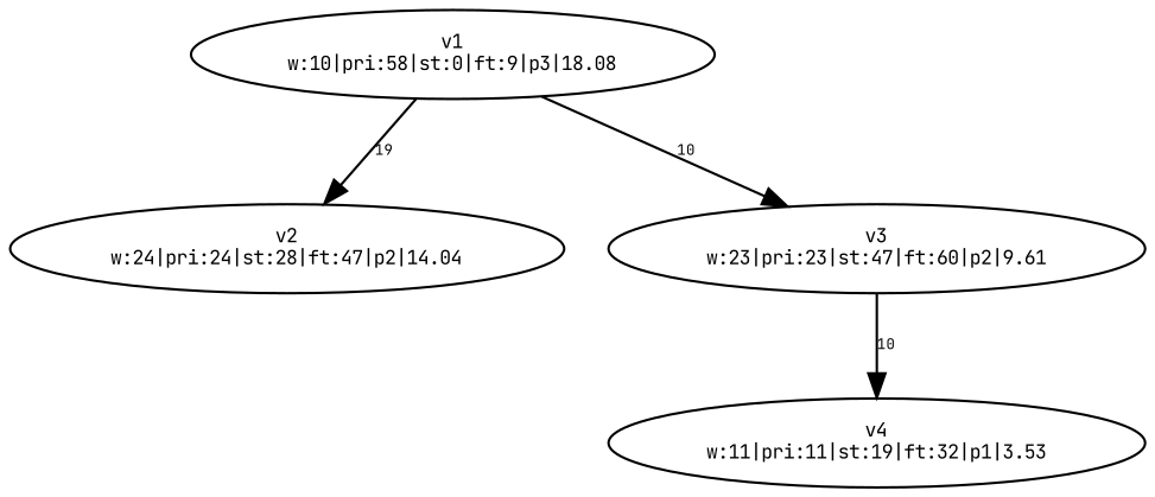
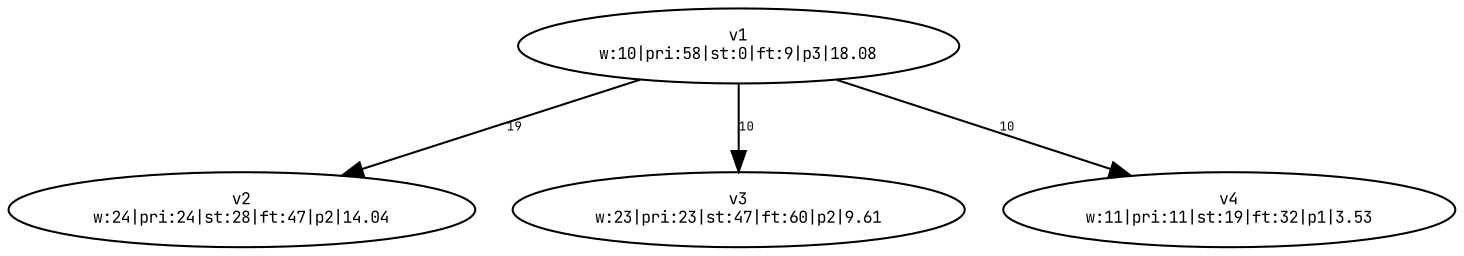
  digraph {
    fontname="JetBrains Mono"
    node [fontname="JetBrains Mono" fontsize=8.0]
    edge [constraint=true fontname="JetBrains Mono" fontsize=6.0]
    n1 [label="v1\nw:10|pri:58|st:0|ft:9|p3|18.08"]
    n2 [label="v2\nw:24|pri:24|st:28|ft:47|p2|14.04"]
    n3 [label="v3\nw:23|pri:23|st:47|ft:60|p2|9.61"]
    n4 [label="v4\nw:11|pri:11|st:19|ft:32|p1|3.53"]
    n1 -> n2 [label=19]
    n1 -> n3 [label=10]
-   n3 -> n4 [label=10]
+   n1 -> n4 [label=10]
  }
